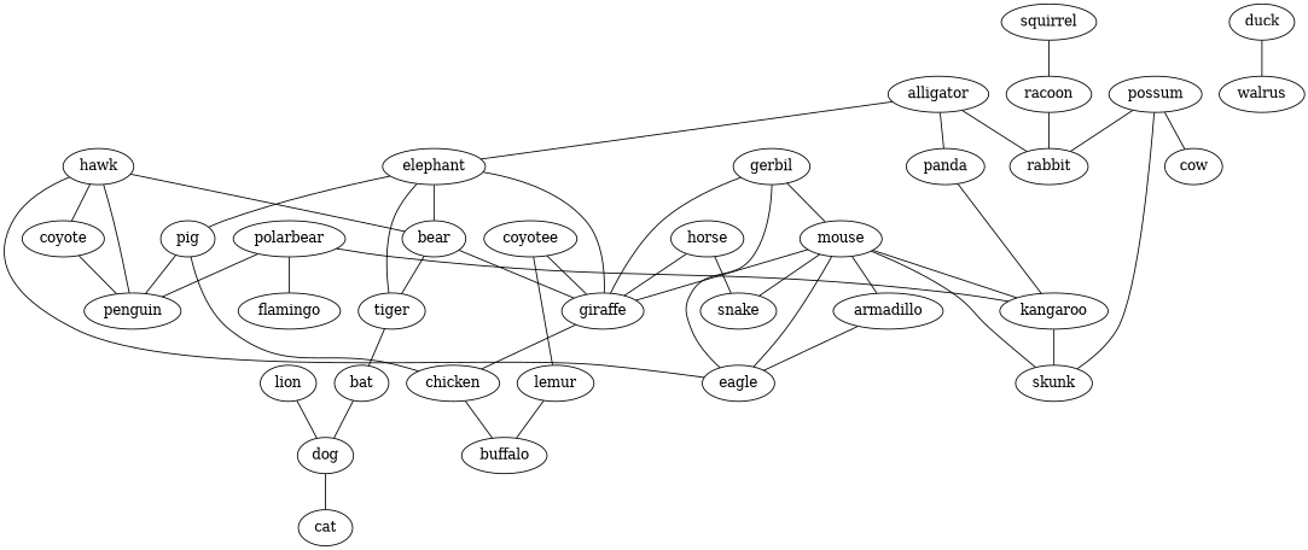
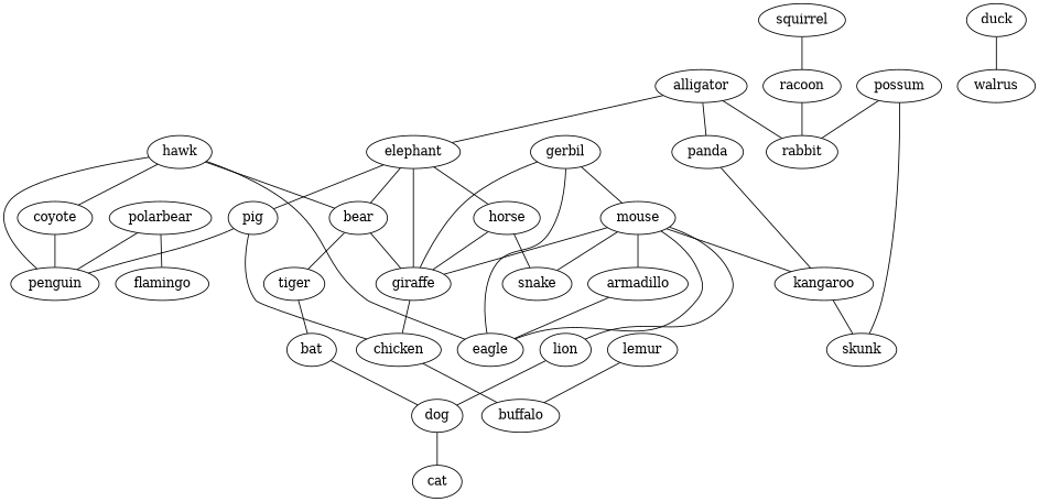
  strict graph {
    edge [weight=1]
    polarbear
    kangaroo
    penguin
    flamingo
    skunk
    duck
    walrus
    hawk
    eagle
    bear
    coyote
    giraffe
    tiger
    chicken
    bat
    gerbil
    mouse
    armadillo
    snake
    dog
    buffalo
    alligator
    panda
    elephant
    rabbit
    horse
    pig
    lion
    cat
-   coyotee
    lemur
    squirrel
    racoon
    possum
-   cow
-   polarbear -- kangaroo
    polarbear -- penguin
    polarbear -- flamingo
    kangaroo -- skunk
    duck -- walrus
    hawk -- penguin
    hawk -- eagle
    hawk -- bear
    hawk -- coyote
    bear -- giraffe
    bear -- tiger
    coyote -- penguin
    giraffe -- chicken
    tiger -- bat
    chicken -- buffalo
    bat -- dog
    gerbil -- eagle
    gerbil -- giraffe
    gerbil -- mouse
    mouse -- kangaroo
-   mouse -- skunk
+   mouse -- lion
    mouse -- eagle
    mouse -- giraffe
    mouse -- armadillo
    mouse -- snake
    armadillo -- eagle
    dog -- cat
    alligator -- panda
    alligator -- elephant
    alligator -- rabbit
    panda -- kangaroo
    elephant -- bear
    elephant -- giraffe
-   elephant -- tiger
+   elephant -- horse
    elephant -- pig
    horse -- giraffe
    horse -- snake
    pig -- penguin
    pig -- chicken
    lion -- dog
-   coyotee -- giraffe
-   coyotee -- lemur
    lemur -- buffalo
    squirrel -- racoon
    racoon -- rabbit
    possum -- skunk
    possum -- rabbit
-   possum -- cow
  }
